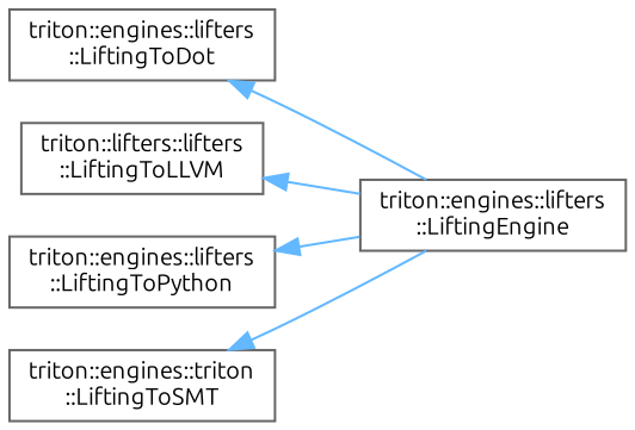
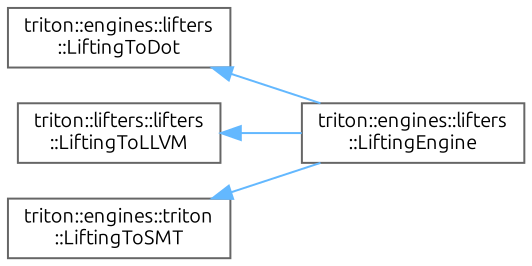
  digraph {
    fontname=Ubuntu
    rankdir=LR
    node [color=grey40 fillcolor=white fontname=Ubuntu fontsize=10 shape=box style=filled]
    edge [color=steelblue1 dir=back fontname=Ubuntu fontsize=10 labelfontname=Helvetica labelfontsize=10 style=solid]
    n1 [height=0.2 label="triton::engines::lifters\l::LiftingToDot" width=0.4]
    n2 [height=0.2 label="triton::engines::lifters\l::LiftingEngine" width=0.4]
    n3 [height=0.2 label="triton::lifters::lifters\l::LiftingToLLVM" width=0.4]
-   n4 [height=0.2 label="triton::engines::lifters\l::LiftingToPython" width=0.4]
    n5 [height=0.2 label="triton::engines::triton\l::LiftingToSMT" width=0.4]
    n1 -> n2
    n3 -> n2
-   n4 -> n2
    n5 -> n2
  }
